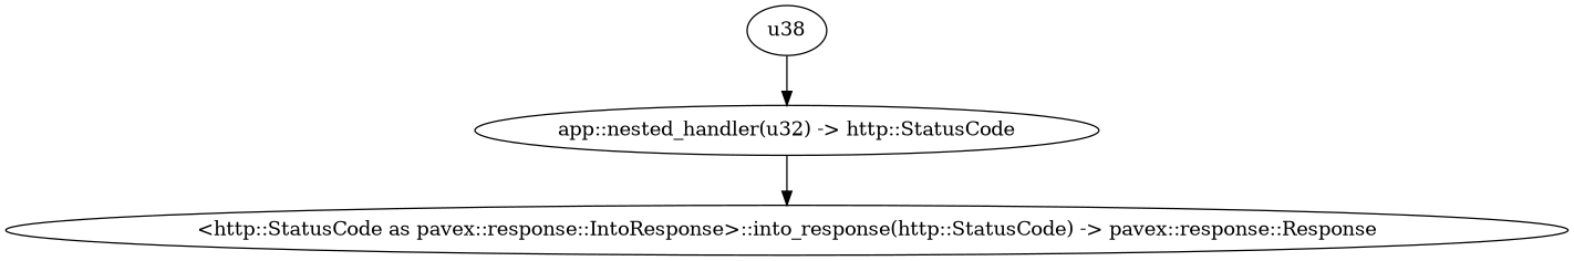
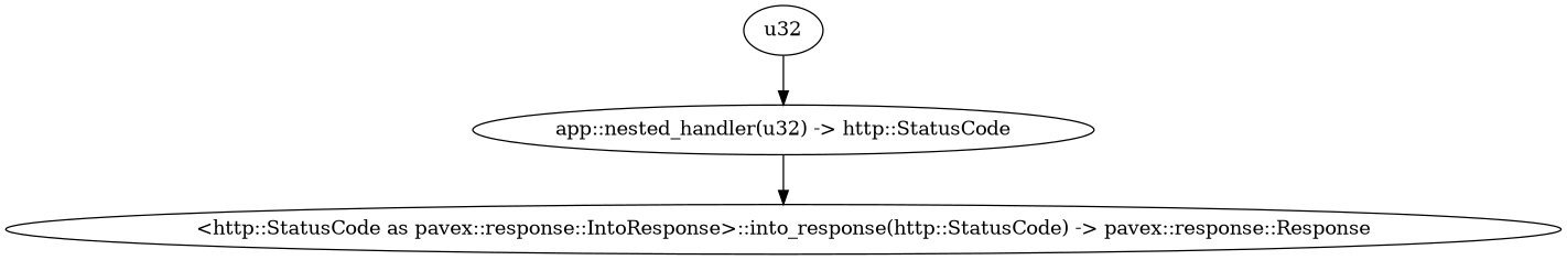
  digraph {
    n1 [label="app::nested_handler(u32) -> http::StatusCode"]
    n2 [label="<http::StatusCode as pavex::response::IntoResponse>::into_response(http::StatusCode) -> pavex::response::Response"]
-   n3 [label=u38]
+   n3 [label=u32]
    n1 -> n2
    n3 -> n1
  }
